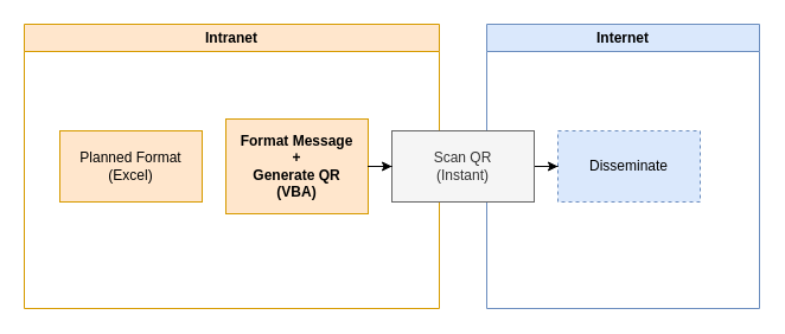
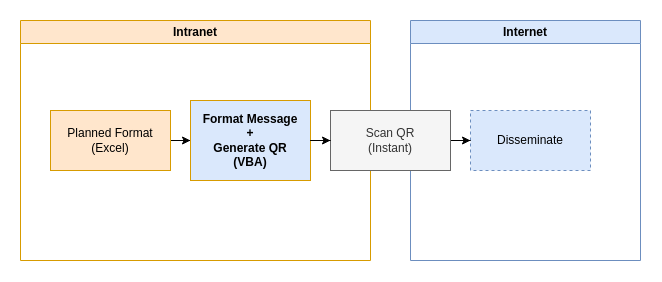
  <mxCell id="0" />
  <mxCell id="1" parent="0" />
  <mxCell id="2" value="Intranet" style="swimlane;whiteSpace=wrap;html=1;fillColor=#ffe6cc;strokeColor=#d79b00;" parent="1" vertex="1"><mxGeometry x="20" y="20" width="350" height="240" as="geometry"><mxRectangle x="80" y="360" width="80" height="30" as="alternateBounds" /></mxGeometry></mxCell>
  <mxCell id="3" value="Internet" style="swimlane;whiteSpace=wrap;html=1;fillColor=#dae8fc;strokeColor=#6c8ebf;" parent="1" vertex="1"><mxGeometry x="410" y="20" width="230" height="240" as="geometry"><mxRectangle x="80" y="360" width="80" height="30" as="alternateBounds" /></mxGeometry></mxCell>
+ <mxCell id="4" value="" style="edgeStyle=orthogonalEdgeStyle;rounded=0;orthogonalLoop=1;jettySize=auto;html=1;" parent="3" source="5" target="6" edge="1"><mxGeometry relative="1" as="geometry" /></mxCell>
  <mxCell id="5" value="Planned Format&lt;div&gt;(Excel)&lt;/div&gt;" style="rounded=0;whiteSpace=wrap;html=1;fillColor=#ffe6cc;strokeColor=#d79b00;" parent="3" vertex="1"><mxGeometry x="-360" y="90" width="120" height="60" as="geometry" /></mxCell>
- <mxCell id="6" value="Format Message&lt;div&gt;+&lt;br&gt;Generate QR&lt;/div&gt;&lt;div&gt;(VBA)&lt;/div&gt;" style="rounded=0;whiteSpace=wrap;html=1;fillColor=#ffe6cc;strokeColor=#d79b00;fontStyle=1" parent="3" vertex="1"><mxGeometry x="-220" y="80" width="120" height="80" as="geometry" /></mxCell>
+ <mxCell id="6" value="Format Message&lt;div&gt;+&lt;br&gt;Generate QR&lt;/div&gt;&lt;div&gt;(VBA)&lt;/div&gt;" style="rounded=0;whiteSpace=wrap;html=1;fillColor=#dae8fc;strokeColor=#d79b00;fontStyle=1;" parent="3" vertex="1"><mxGeometry x="-220" y="80" width="120" height="80" as="geometry" /></mxCell>
  <mxCell id="7" value="Disseminate" style="rounded=0;whiteSpace=wrap;html=1;fillColor=#dae8fc;strokeColor=#6c8ebf;dashed=1;" parent="3" vertex="1"><mxGeometry x="60" y="90" width="120" height="60" as="geometry" /></mxCell>
  <mxCell id="8" value="" style="edgeStyle=orthogonalEdgeStyle;rounded=0;orthogonalLoop=1;jettySize=auto;html=1;" parent="3" source="9" target="7" edge="1"><mxGeometry relative="1" as="geometry" /></mxCell>
  <mxCell id="9" value="Scan QR&lt;div&gt;(Instant)&lt;/div&gt;" style="rounded=0;whiteSpace=wrap;html=1;fillColor=#f5f5f5;fontColor=#333333;strokeColor=#666666;" parent="3" vertex="1"><mxGeometry x="-80" y="90" width="120" height="60" as="geometry" /></mxCell>
  <mxCell id="10" value="" style="edgeStyle=orthogonalEdgeStyle;rounded=0;orthogonalLoop=1;jettySize=auto;html=1;" parent="3" source="6" target="9" edge="1"><mxGeometry relative="1" as="geometry" /></mxCell>
